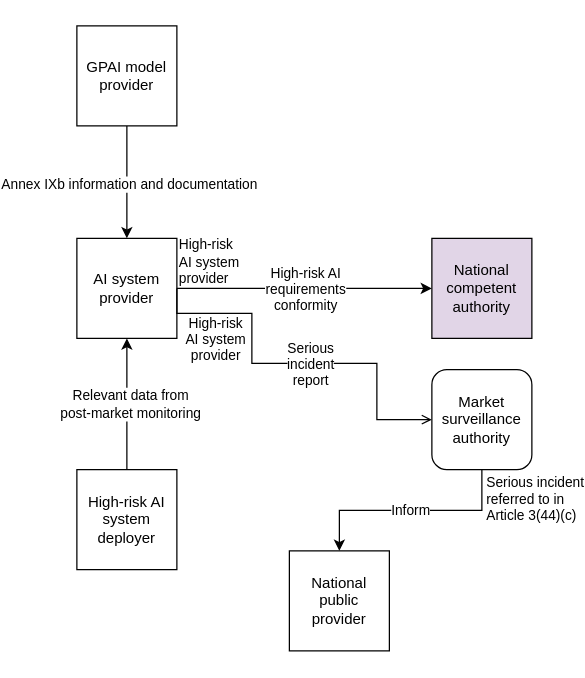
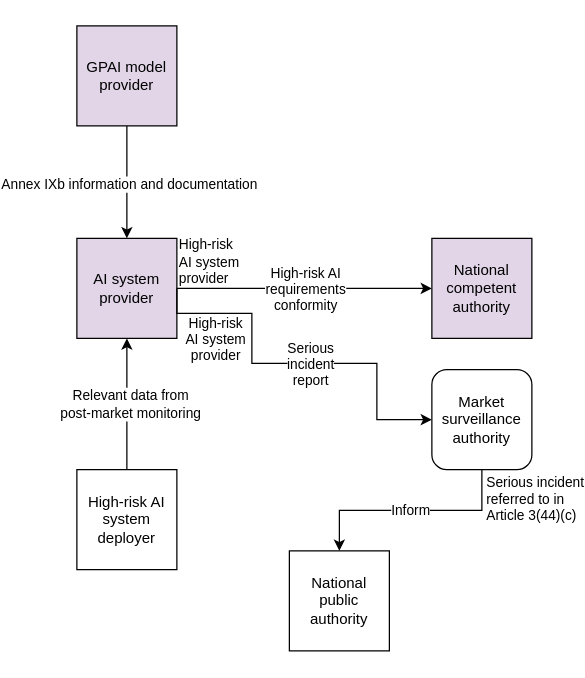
  <mxCell id="0" />
  <mxCell id="1" parent="0" />
  <mxCell id="2" style="edgeStyle=orthogonalEdgeStyle;rounded=0;orthogonalLoop=1;jettySize=auto;html=1;exitX=0.5;exitY=1;exitDx=0;exitDy=0;entryX=0.5;entryY=0;entryDx=0;entryDy=0;" edge="1" parent="1" source="4" target="5"><mxGeometry relative="1" as="geometry" /></mxCell>
  <mxCell id="3" value="Annex IXb information and documentation" style="edgeLabel;html=1;align=center;verticalAlign=middle;resizable=0;points=[];" vertex="1" connectable="0" parent="2"><mxGeometry x="0.022" y="1" relative="1" as="geometry"><mxPoint as="offset" /></mxGeometry></mxCell>
- <mxCell id="4" value="GPAI model provider" style="whiteSpace=wrap;html=1;aspect=fixed;" vertex="1" parent="1"><mxGeometry x="20" y="20" width="80" height="80" as="geometry" /></mxCell>
- <mxCell id="5" value="AI system provider" style="whiteSpace=wrap;html=1;aspect=fixed;" vertex="1" parent="1"><mxGeometry x="20" y="190" width="80" height="80" as="geometry" /></mxCell>
+ <mxCell id="4" value="GPAI model provider" style="whiteSpace=wrap;html=1;aspect=fixed;fillColor=#e1d5e7;" vertex="1" parent="1"><mxGeometry x="20" y="20" width="80" height="80" as="geometry" /></mxCell>
+ <mxCell id="5" value="AI system provider" style="whiteSpace=wrap;html=1;aspect=fixed;fillColor=#e1d5e7;" vertex="1" parent="1"><mxGeometry x="20" y="190" width="80" height="80" as="geometry" /></mxCell>
  <mxCell id="6" value="National competent authority" style="whiteSpace=wrap;html=1;aspect=fixed;fillColor=#e1d5e7;" vertex="1" parent="1"><mxGeometry x="304" y="190" width="80" height="80" as="geometry" /></mxCell>
  <mxCell id="7" value="" style="endArrow=classic;html=1;rounded=0;exitX=1;exitY=0.5;exitDx=0;exitDy=0;entryX=0;entryY=0.5;entryDx=0;entryDy=0;" edge="1" parent="1" source="5" target="6"><mxGeometry relative="1" as="geometry"><mxPoint x="90" y="250" as="sourcePoint" /><mxPoint x="250" y="250" as="targetPoint" /></mxGeometry></mxCell>
  <mxCell id="8" value="High-risk AI&lt;br&gt;requirements&lt;br&gt;conformity" style="edgeLabel;resizable=0;html=1;;align=center;verticalAlign=middle;" connectable="0" vertex="1" parent="7"><mxGeometry relative="1" as="geometry" /></mxCell>
  <mxCell id="9" value="High-risk&lt;br&gt;AI system&lt;br&gt;provider" style="edgeLabel;resizable=0;html=1;;align=left;verticalAlign=bottom;" connectable="0" vertex="1" parent="7"><mxGeometry x="-1" relative="1" as="geometry" /></mxCell>
  <mxCell id="10" value="High-risk AI system deployer" style="whiteSpace=wrap;html=1;aspect=fixed;" vertex="1" parent="1"><mxGeometry x="20" y="375" width="80" height="80" as="geometry" /></mxCell>
  <mxCell id="11" value="" style="endArrow=classic;html=1;rounded=0;exitX=0.5;exitY=0;exitDx=0;exitDy=0;entryX=0.5;entryY=1;entryDx=0;entryDy=0;" edge="1" parent="1" source="10" target="5"><mxGeometry relative="1" as="geometry"><mxPoint x="120" y="250" as="sourcePoint" /><mxPoint x="220" y="250" as="targetPoint" /></mxGeometry></mxCell>
  <mxCell id="12" value="Label" style="edgeLabel;resizable=0;html=1;;align=center;verticalAlign=middle;" connectable="0" vertex="1" parent="11"><mxGeometry relative="1" as="geometry" /></mxCell>
  <mxCell id="13" value="Relevant data from&lt;br&gt;post-market monitoring" style="edgeLabel;html=1;align=center;verticalAlign=middle;resizable=0;points=[];" vertex="1" connectable="0" parent="11"><mxGeometry x="0.016" y="-2" relative="1" as="geometry"><mxPoint as="offset" /></mxGeometry></mxCell>
- <mxCell id="14" value="" style="endArrow=open;html=1;rounded=0;exitX=1;exitY=0.5;exitDx=0;exitDy=0;edgeStyle=orthogonalEdgeStyle;" edge="1" parent="1" source="5" target="17"><mxGeometry relative="1" as="geometry"><mxPoint x="90" y="250" as="sourcePoint" /><mxPoint x="220" y="350" as="targetPoint" /><Array as="points"><mxPoint x="100" y="250" /><mxPoint x="160" y="250" /><mxPoint x="160" y="290" /><mxPoint x="260" y="290" /><mxPoint x="260" y="335" /></Array></mxGeometry></mxCell>
+ <mxCell id="14" value="" style="endArrow=classic;html=1;rounded=0;exitX=1;exitY=0.5;exitDx=0;exitDy=0;edgeStyle=orthogonalEdgeStyle;" edge="1" parent="1" source="5" target="17"><mxGeometry relative="1" as="geometry"><mxPoint x="90" y="250" as="sourcePoint" /><mxPoint x="220" y="350" as="targetPoint" /><Array as="points"><mxPoint x="100" y="250" /><mxPoint x="160" y="250" /><mxPoint x="160" y="290" /><mxPoint x="260" y="290" /><mxPoint x="260" y="335" /></Array></mxGeometry></mxCell>
  <mxCell id="15" value="Serious&lt;br&gt;incident&lt;br&gt;report" style="edgeLabel;resizable=0;html=1;;align=center;verticalAlign=middle;" connectable="0" vertex="1" parent="14"><mxGeometry relative="1" as="geometry"><mxPoint x="11" as="offset" /></mxGeometry></mxCell>
  <mxCell id="16" value="High-risk&lt;br&gt;AI system&lt;br&gt;provider" style="edgeLabel;html=1;align=center;verticalAlign=middle;resizable=0;points=[];" vertex="1" connectable="0" parent="14"><mxGeometry x="-0.741" relative="1" as="geometry"><mxPoint x="10" y="20" as="offset" /></mxGeometry></mxCell>
  <mxCell id="17" value="Market surveillance authority" style="whiteSpace=wrap;html=1;aspect=fixed;rounded=1;" vertex="1" parent="1"><mxGeometry x="304" y="295" width="80" height="80" as="geometry" /></mxCell>
- <mxCell id="18" value="National public provider" style="whiteSpace=wrap;html=1;aspect=fixed;" vertex="1" parent="1"><mxGeometry x="190" y="440" width="80" height="80" as="geometry" /></mxCell>
+ <mxCell id="18" value="National public authority" style="whiteSpace=wrap;html=1;aspect=fixed;" vertex="1" parent="1"><mxGeometry x="190" y="440" width="80" height="80" as="geometry" /></mxCell>
  <mxCell id="19" value="" style="endArrow=classic;html=1;rounded=0;exitX=0.5;exitY=1;exitDx=0;exitDy=0;edgeStyle=orthogonalEdgeStyle;" edge="1" parent="1" source="17" target="18"><mxGeometry relative="1" as="geometry"><mxPoint x="360" y="432" as="sourcePoint" /><mxPoint x="496" y="477" as="targetPoint" /></mxGeometry></mxCell>
  <mxCell id="20" value="Inform" style="edgeLabel;resizable=0;html=1;;align=center;verticalAlign=middle;" connectable="0" vertex="1" parent="19"><mxGeometry relative="1" as="geometry" /></mxCell>
  <mxCell id="21" value="Serious incident&lt;br&gt;referred to in&lt;br&gt;Article 3(44)(c)" style="edgeLabel;resizable=0;html=1;;align=left;verticalAlign=bottom;" connectable="0" vertex="1" parent="19"><mxGeometry x="-1" relative="1" as="geometry"><mxPoint x="2" y="45" as="offset" /></mxGeometry></mxCell>
